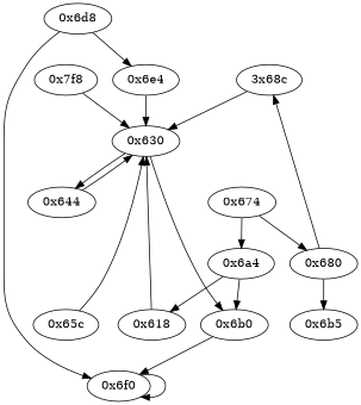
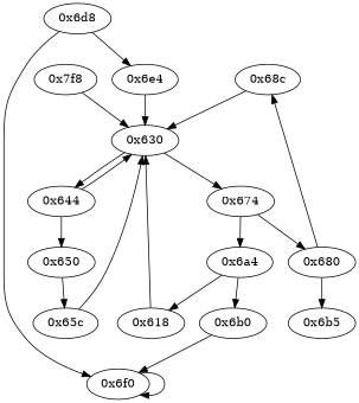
  digraph {
    node [opcode="[u'ldr', u'cmp', u'b']"]
-   "0x68c" [opcode="[u'ldrb', u'ldr', u'ldr', u'cmp', u'mov', u'b']" label="3x68c"]
+   "0x68c" [opcode="[u'ldrb', u'ldr', u'ldr', u'cmp', u'mov', u'b']"]
    "0x630" [opcode="[u'mov', u'ldr', u'ldr', u'cmp', u'b']"]
    "0x674"
    "0x644"
    "0x680"
    "0x6a4"
+   "0x650"
    n8 [label="0x6b5" opcode="[u'ldr', u'cmp', u'mov', u'sub', u'pop']"]
    "0x618" [opcode="[u'mov', u'bl', u'ldr', u'b']"]
    "0x6b0" [opcode="[u'b']"]
    "0x6f0" [opcode="[u'b']"]
    "0x65c" [opcode="[u'cmp', u'mov', u'mov', u'strb', u'ldr', u'b']"]
    "0x6d8"
    "0x6e4" [opcode="[u'ldr', u'mov', u'b']"]
    n15 [label="0x7f8" opcode="[u'push', u'add', u'sub', u'ldr', u'mov', u'ldr', u'add', u'b']"]
    "0x68c" -> "0x630"
-   "0x630" -> "0x6b0"
+   "0x630" -> "0x674"
    "0x630" -> "0x644"
    "0x674" -> "0x680"
    "0x674" -> "0x6a4"
    "0x644" -> "0x630"
+   "0x644" -> "0x650"
    "0x680" -> "0x68c"
    "0x680" -> n8
    "0x6a4" -> "0x618"
    "0x6a4" -> "0x6b0"
+   "0x650" -> "0x65c"
    "0x618" -> "0x630"
    "0x6b0" -> "0x6f0"
    "0x6f0" -> "0x6f0"
    "0x65c" -> "0x630"
    "0x6d8" -> "0x6f0"
    "0x6d8" -> "0x6e4"
    "0x6e4" -> "0x630"
    n15 -> "0x630"
  }
